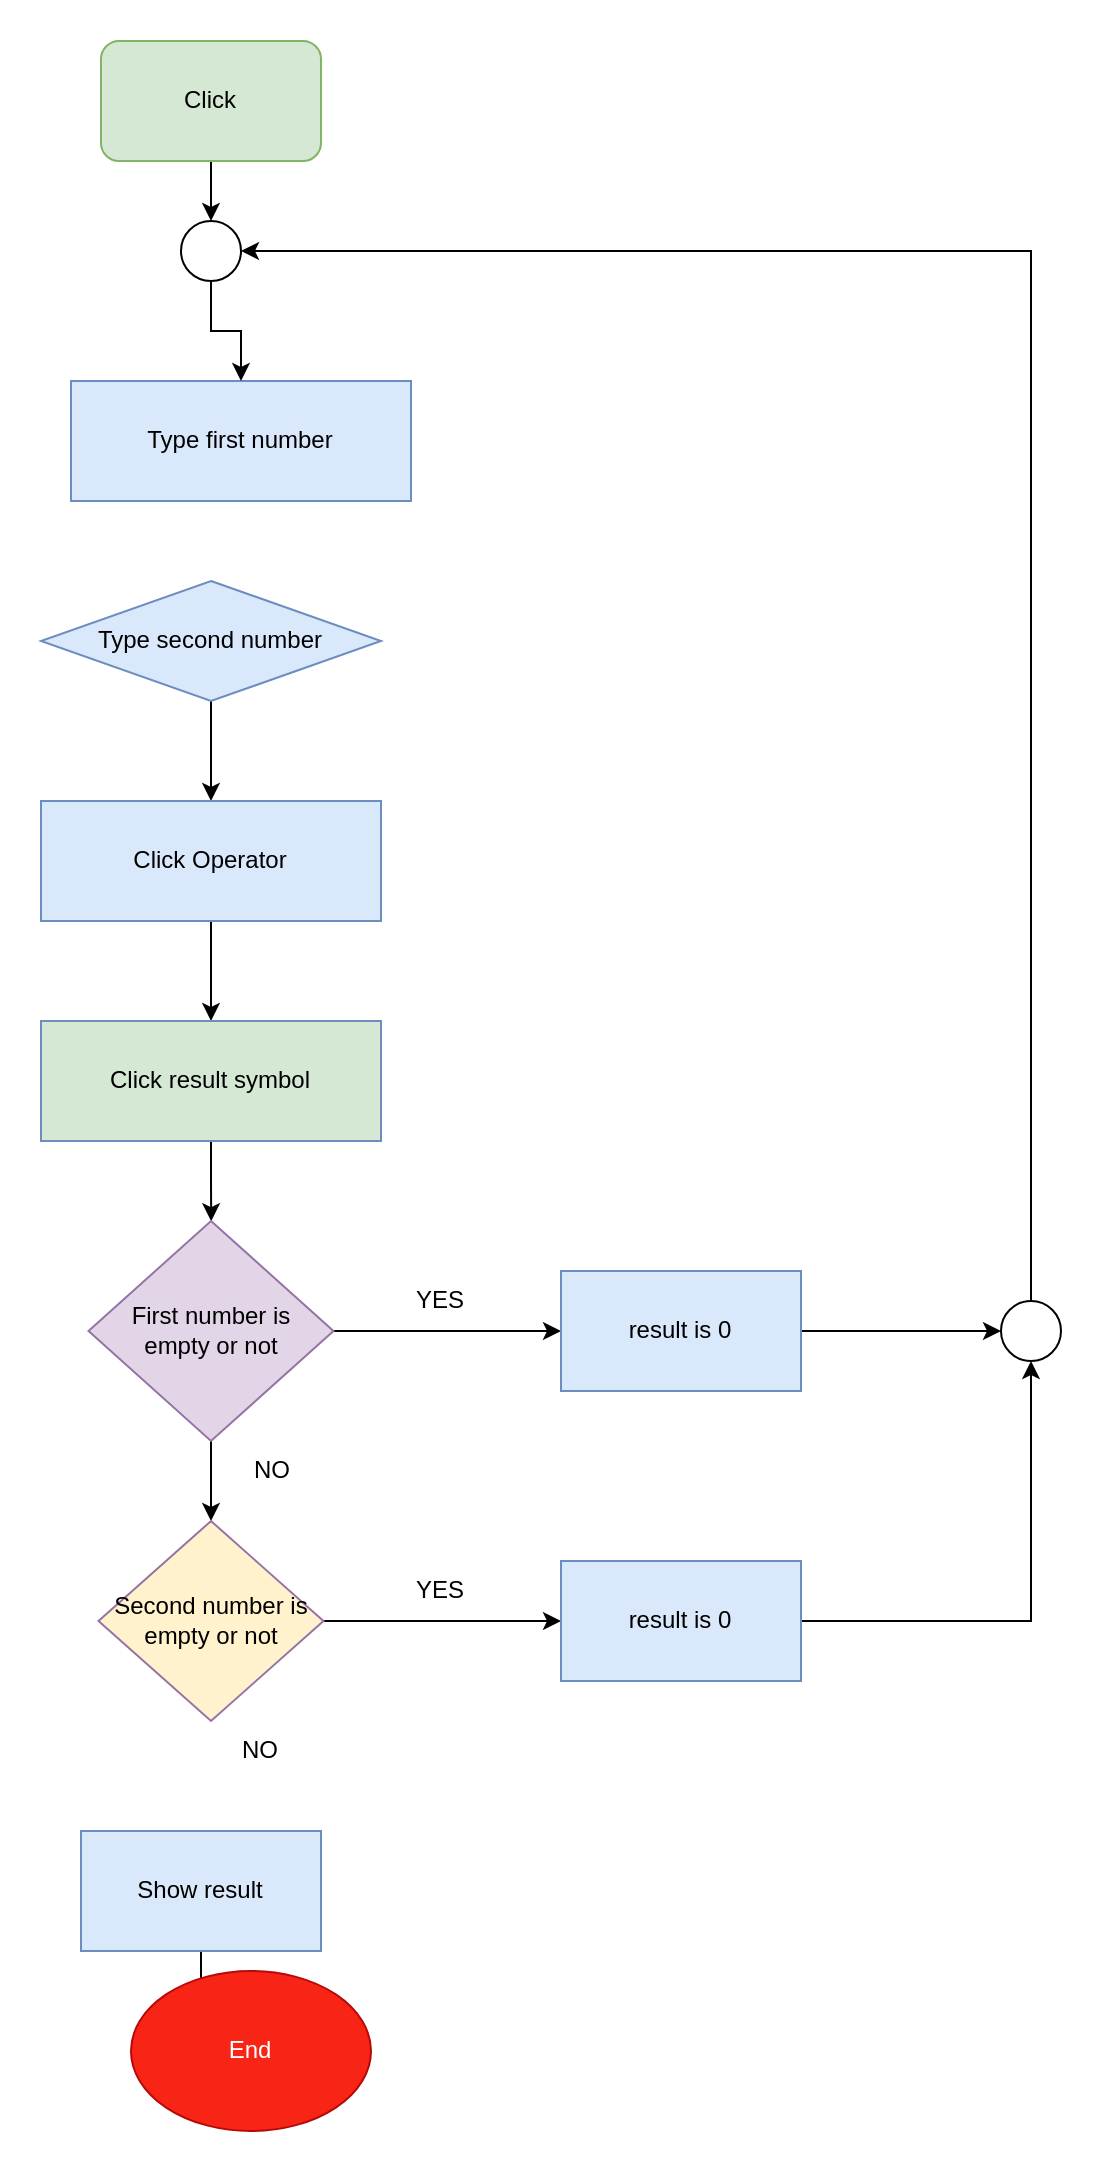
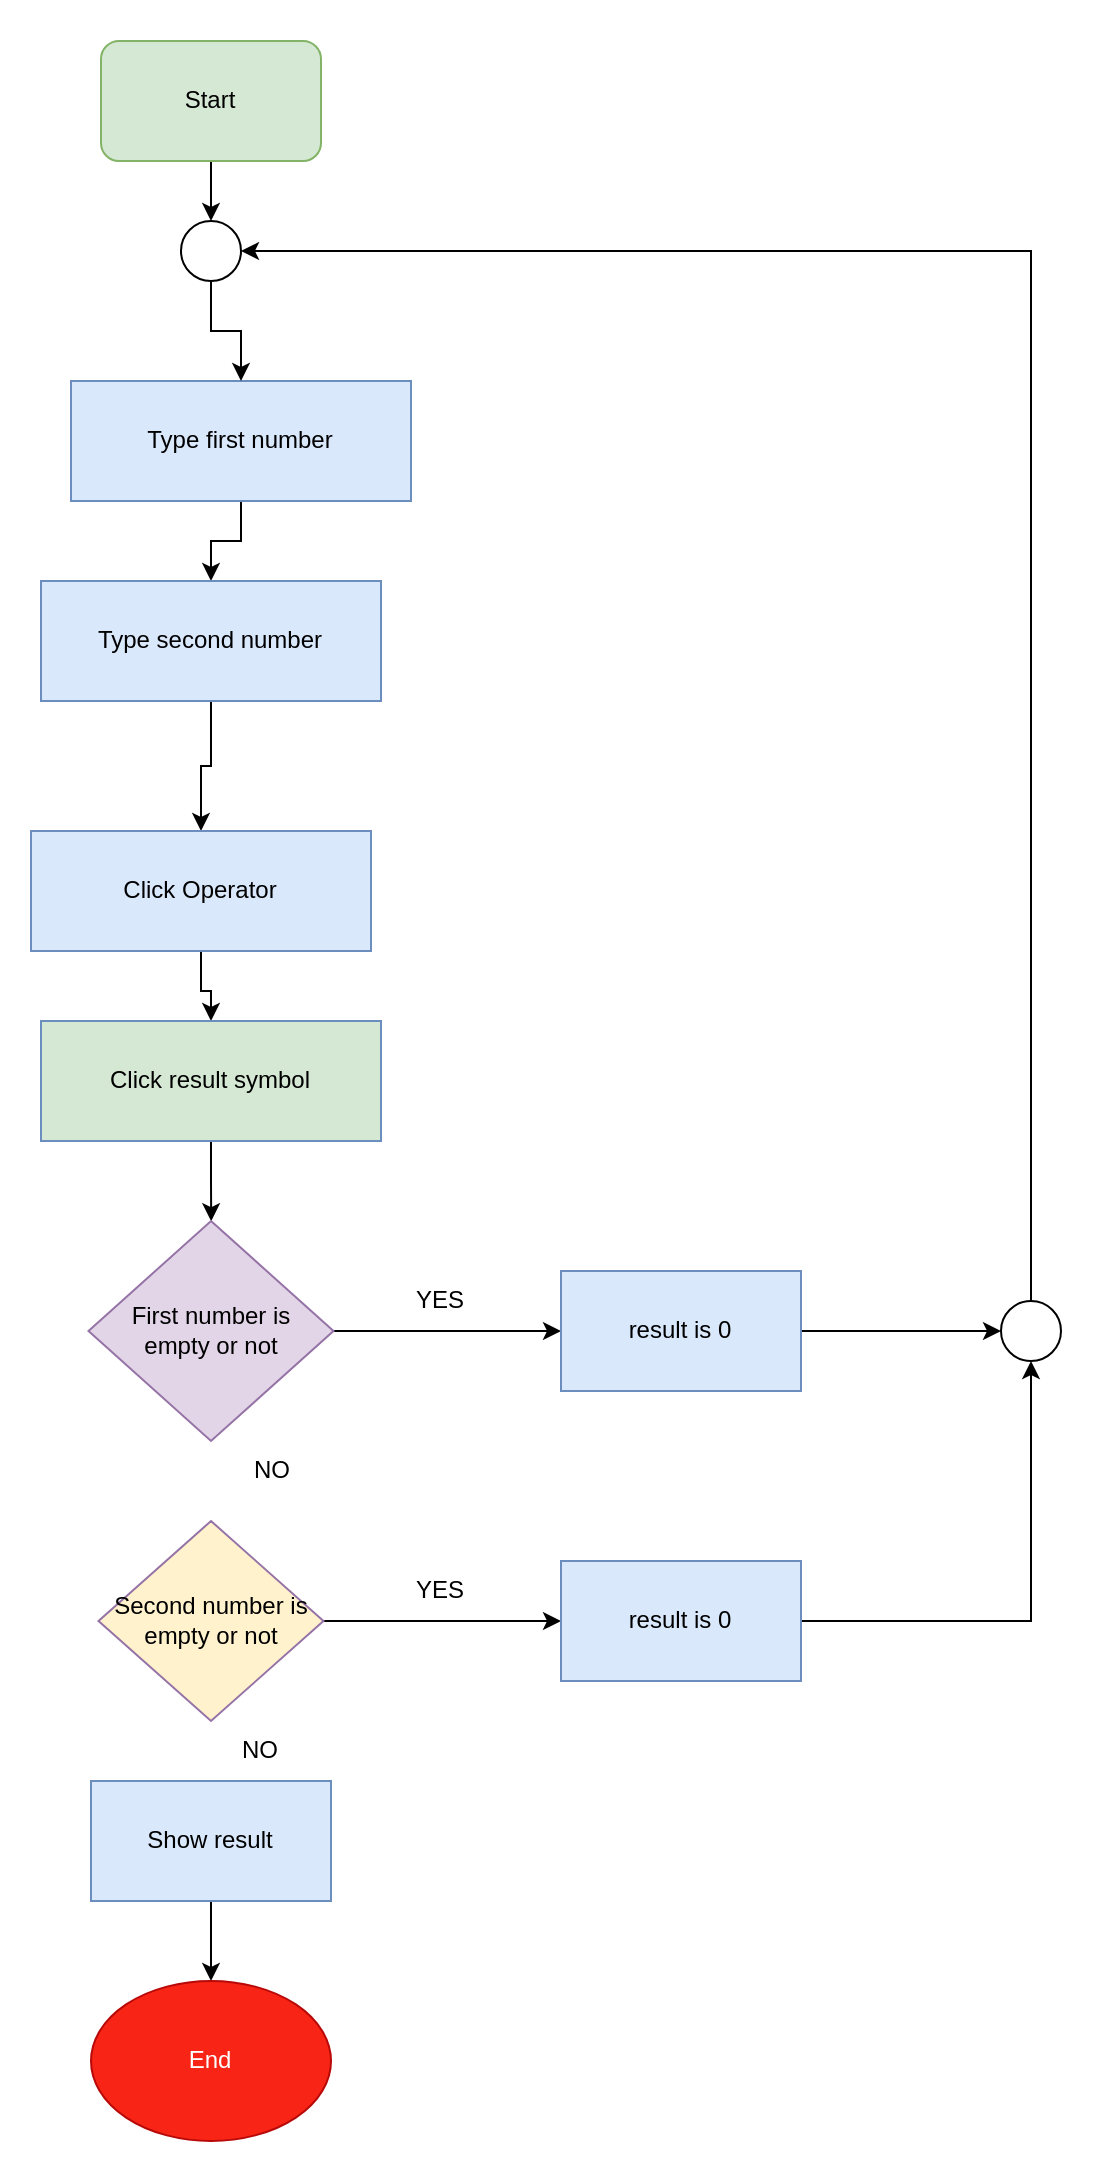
  <mxCell id="0" />
  <mxCell id="1" parent="0" />
  <mxCell id="2" value="" style="edgeStyle=orthogonalEdgeStyle;rounded=0;orthogonalLoop=1;jettySize=auto;html=1;" edge="1" parent="1" source="3" target="18"><mxGeometry relative="1" as="geometry" /></mxCell>
- <mxCell id="3" value="Click" style="rounded=1;whiteSpace=wrap;html=1;fillColor=#d5e8d4;strokeColor=#82b366;" vertex="1" parent="1"><mxGeometry x="50" y="20" width="110" height="60" as="geometry" /></mxCell>
+ <mxCell id="3" value="Start" style="rounded=1;whiteSpace=wrap;html=1;fillColor=#d5e8d4;strokeColor=#82b366;" vertex="1" parent="1"><mxGeometry x="50" y="20" width="110" height="60" as="geometry" /></mxCell>
+ <mxCell id="4" value="" style="edgeStyle=orthogonalEdgeStyle;rounded=0;orthogonalLoop=1;jettySize=auto;html=1;" edge="1" parent="1" source="5" target="7"><mxGeometry relative="1" as="geometry" /></mxCell>
  <mxCell id="5" value="Type first number" style="rounded=0;whiteSpace=wrap;html=1;fillColor=#dae8fc;strokeColor=#6c8ebf;" vertex="1" parent="1"><mxGeometry x="35" y="190" width="170" height="60" as="geometry" /></mxCell>
  <mxCell id="6" value="" style="edgeStyle=orthogonalEdgeStyle;rounded=0;orthogonalLoop=1;jettySize=auto;html=1;" edge="1" parent="1" source="7" target="9"><mxGeometry relative="1" as="geometry" /></mxCell>
- <mxCell id="7" value="Type second number" style="rhombus;whiteSpace=wrap;html=1;fillColor=#dae8fc;strokeColor=#6c8ebf;" vertex="1" parent="1"><mxGeometry x="20" y="290" width="170" height="60" as="geometry" /></mxCell>
+ <mxCell id="7" value="Type second number" style="rounded=0;whiteSpace=wrap;html=1;fillColor=#dae8fc;strokeColor=#6c8ebf;" vertex="1" parent="1"><mxGeometry x="20" y="290" width="170" height="60" as="geometry" /></mxCell>
  <mxCell id="8" value="" style="edgeStyle=orthogonalEdgeStyle;rounded=0;orthogonalLoop=1;jettySize=auto;html=1;" edge="1" parent="1" source="9" target="11"><mxGeometry relative="1" as="geometry" /></mxCell>
- <mxCell id="9" value="Click Operator" style="rounded=0;whiteSpace=wrap;html=1;fillColor=#dae8fc;strokeColor=#6c8ebf;" vertex="1" parent="1"><mxGeometry x="20" y="400" width="170" height="60" as="geometry" /></mxCell>
+ <mxCell id="9" value="Click Operator" style="rounded=0;whiteSpace=wrap;html=1;fillColor=#dae8fc;strokeColor=#6c8ebf;" vertex="1" parent="1"><mxGeometry x="15" y="415" width="170" height="60" as="geometry" /></mxCell>
  <mxCell id="10" value="" style="edgeStyle=orthogonalEdgeStyle;rounded=0;orthogonalLoop=1;jettySize=auto;html=1;" edge="1" parent="1" source="11" target="14"><mxGeometry relative="1" as="geometry" /></mxCell>
  <mxCell id="11" value="Click result symbol" style="rounded=0;whiteSpace=wrap;html=1;fillColor=#d5e8d4;strokeColor=#6c8ebf;" vertex="1" parent="1"><mxGeometry x="20" y="510" width="170" height="60" as="geometry" /></mxCell>
  <mxCell id="12" value="" style="edgeStyle=orthogonalEdgeStyle;rounded=0;orthogonalLoop=1;jettySize=auto;html=1;" edge="1" parent="1" source="14" target="16"><mxGeometry relative="1" as="geometry" /></mxCell>
- <mxCell id="13" value="" style="edgeStyle=orthogonalEdgeStyle;rounded=0;orthogonalLoop=1;jettySize=auto;html=1;" edge="1" parent="1" source="14" target="23"><mxGeometry relative="1" as="geometry" /></mxCell>
  <mxCell id="14" value="First number is &lt;br&gt;empty or not" style="rhombus;whiteSpace=wrap;html=1;fillColor=#e1d5e7;strokeColor=#9673a6;rounded=0;" vertex="1" parent="1"><mxGeometry x="43.75" y="610" width="122.5" height="110" as="geometry" /></mxCell>
  <mxCell id="15" style="edgeStyle=orthogonalEdgeStyle;rounded=0;orthogonalLoop=1;jettySize=auto;html=1;entryX=0;entryY=0.5;entryDx=0;entryDy=0;" edge="1" parent="1" source="16" target="31"><mxGeometry relative="1" as="geometry" /></mxCell>
  <mxCell id="16" value="result is 0" style="whiteSpace=wrap;html=1;fillColor=#dae8fc;strokeColor=#6c8ebf;rounded=0;" vertex="1" parent="1"><mxGeometry x="280" y="635" width="120" height="60" as="geometry" /></mxCell>
  <mxCell id="17" value="" style="edgeStyle=orthogonalEdgeStyle;rounded=0;orthogonalLoop=1;jettySize=auto;html=1;" edge="1" parent="1" source="18" target="5"><mxGeometry relative="1" as="geometry" /></mxCell>
  <mxCell id="18" value="" style="ellipse;whiteSpace=wrap;html=1;aspect=fixed;" vertex="1" parent="1"><mxGeometry x="90" y="110" width="30" height="30" as="geometry" /></mxCell>
  <mxCell id="19" value="" style="edgeStyle=orthogonalEdgeStyle;rounded=0;orthogonalLoop=1;jettySize=auto;html=1;" edge="1" parent="1" source="20" target="21"><mxGeometry relative="1" as="geometry" /></mxCell>
- <mxCell id="20" value="Show result" style="whiteSpace=wrap;html=1;fillColor=#dae8fc;strokeColor=#6c8ebf;rounded=0;" vertex="1" parent="1"><mxGeometry x="40" y="915" width="120" height="60" as="geometry" /></mxCell>
- <mxCell id="21" value="&lt;font color=&quot;#ffffff&quot;&gt;End&lt;/font&gt;" style="ellipse;whiteSpace=wrap;html=1;fillColor=#F82516;strokeColor=#B80909;" vertex="1" parent="1"><mxGeometry x="65" y="985" width="120" height="80" as="geometry" /></mxCell>
+ <mxCell id="20" value="Show result" style="whiteSpace=wrap;html=1;fillColor=#dae8fc;strokeColor=#6c8ebf;rounded=0;" vertex="1" parent="1"><mxGeometry x="45" y="890" width="120" height="60" as="geometry" /></mxCell>
+ <mxCell id="21" value="&lt;font color=&quot;#ffffff&quot;&gt;End&lt;/font&gt;" style="ellipse;whiteSpace=wrap;html=1;fillColor=#F82516;strokeColor=#B80909;" vertex="1" parent="1"><mxGeometry x="45" y="990" width="120" height="80" as="geometry" /></mxCell>
  <mxCell id="22" value="" style="edgeStyle=orthogonalEdgeStyle;rounded=0;orthogonalLoop=1;jettySize=auto;html=1;" edge="1" parent="1" source="23" target="27"><mxGeometry relative="1" as="geometry" /></mxCell>
  <mxCell id="23" value="Second number is &lt;br&gt;empty or not" style="rhombus;whiteSpace=wrap;html=1;fillColor=#fff2cc;strokeColor=#9673a6;rounded=0;" vertex="1" parent="1"><mxGeometry x="48.75" y="760" width="112.5" height="100" as="geometry" /></mxCell>
  <mxCell id="24" value="YES" style="text;html=1;strokeColor=none;fillColor=none;align=center;verticalAlign=middle;whiteSpace=wrap;rounded=0;" vertex="1" parent="1"><mxGeometry x="190" y="635" width="60" height="30" as="geometry" /></mxCell>
  <mxCell id="25" value="NO" style="text;html=1;strokeColor=none;fillColor=none;align=center;verticalAlign=middle;whiteSpace=wrap;rounded=0;" vertex="1" parent="1"><mxGeometry x="106.25" y="720" width="60" height="30" as="geometry" /></mxCell>
  <mxCell id="26" style="edgeStyle=orthogonalEdgeStyle;rounded=0;orthogonalLoop=1;jettySize=auto;html=1;entryX=0.5;entryY=1;entryDx=0;entryDy=0;" edge="1" parent="1" source="27" target="31"><mxGeometry relative="1" as="geometry" /></mxCell>
  <mxCell id="27" value="result is 0" style="whiteSpace=wrap;html=1;fillColor=#dae8fc;strokeColor=#6c8ebf;rounded=0;" vertex="1" parent="1"><mxGeometry x="280" y="780" width="120" height="60" as="geometry" /></mxCell>
  <mxCell id="28" value="YES" style="text;html=1;strokeColor=none;fillColor=none;align=center;verticalAlign=middle;whiteSpace=wrap;rounded=0;" vertex="1" parent="1"><mxGeometry x="190" y="780" width="60" height="30" as="geometry" /></mxCell>
  <mxCell id="29" value="NO" style="text;html=1;strokeColor=none;fillColor=none;align=center;verticalAlign=middle;whiteSpace=wrap;rounded=0;" vertex="1" parent="1"><mxGeometry x="100" y="860" width="60" height="30" as="geometry" /></mxCell>
  <mxCell id="30" style="edgeStyle=orthogonalEdgeStyle;rounded=0;orthogonalLoop=1;jettySize=auto;html=1;entryX=1;entryY=0.5;entryDx=0;entryDy=0;" edge="1" parent="1" source="31" target="18"><mxGeometry relative="1" as="geometry"><Array as="points"><mxPoint x="515" y="125" /></Array></mxGeometry></mxCell>
  <mxCell id="31" value="" style="ellipse;whiteSpace=wrap;html=1;aspect=fixed;" vertex="1" parent="1"><mxGeometry x="500" y="650" width="30" height="30" as="geometry" /></mxCell>
